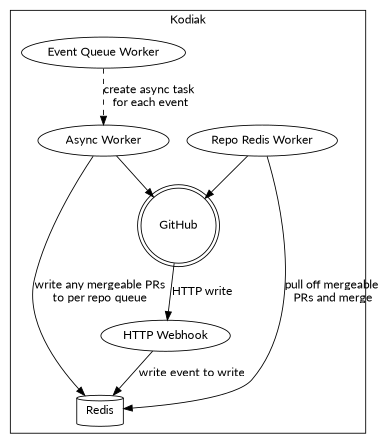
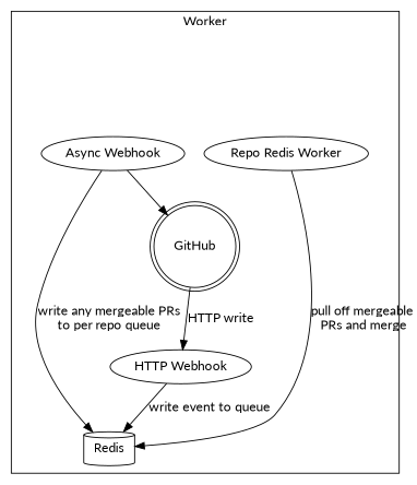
  digraph {
    fontname=Lato
    node [fontname=Lato]
    edge [fontname=Lato]
    GitHub [shape=doublecircle]
    Redis [shape=cylinder]
    "HTTP Webhook"
    n4 [label="Repo Redis Worker"]
-   "Async Worker"
-   "Event Queue Worker"
+   "Async Worker" [label="Async Webhook"]
    subgraph cluster_1 {
-     label=Kodiak
+     label=Worker
      GitHub
      Redis
      "HTTP Webhook"
      n4
      "Async Worker"
-     "Event Queue Worker"
    }
    GitHub -> "HTTP Webhook" [label="HTTP write" weight=0]
-   "HTTP Webhook" -> Redis [label="write event to write" weight=0]
-   n4 -> GitHub
+   "HTTP Webhook" -> Redis [label="write event to queue" weight=0]
    n4 -> Redis [label="pull off mergeable\n PRs and merge"]
    "Async Worker" -> GitHub
    "Async Worker" -> Redis [label="write any mergeable PRs\nto per repo queue"]
-   "Event Queue Worker" -> "Async Worker" [label="create async task \nfor each event" style=dashed]
  }
